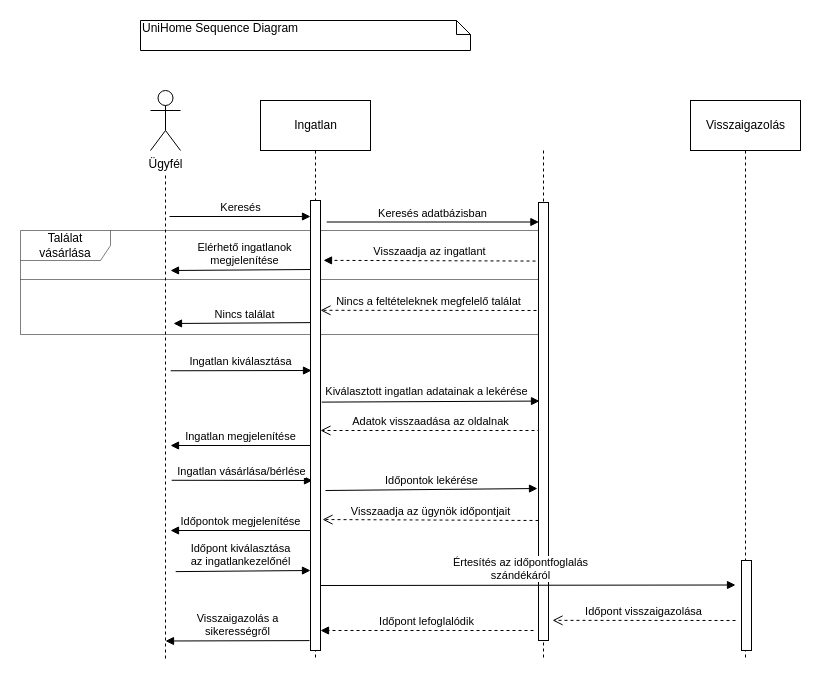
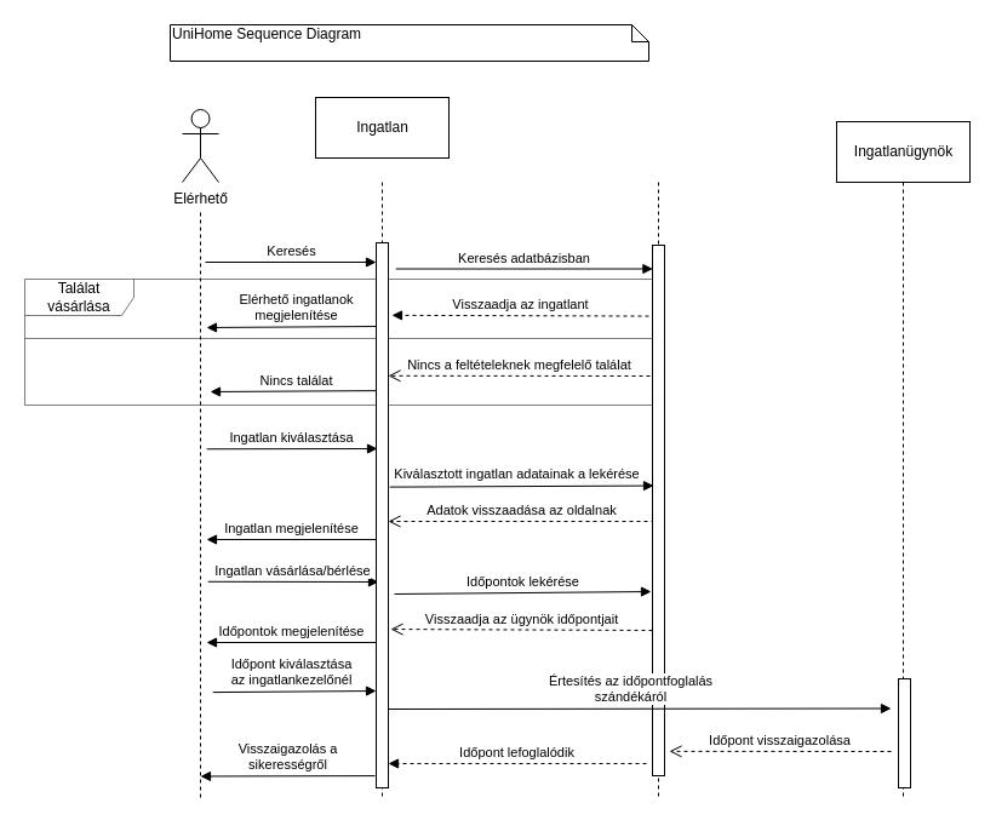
  <mxCell id="0" />
  <mxCell id="1" parent="0" />
  <mxCell id="2" value="" style="line;strokeWidth=1;fillColor=none;align=left;verticalAlign=middle;spacingTop=-1;spacingLeft=3;spacingRight=3;rotatable=0;labelPosition=right;points=[];portConstraint=eastwest;dashed=1;flipH=0;flipV=0;direction=south;" parent="1" vertex="1"><mxGeometry x="155" y="175" width="20" height="485" as="geometry" /></mxCell>
  <mxCell id="3" value="Találat vásárlása" style="shape=umlFrame;whiteSpace=wrap;html=1;shadow=0;comic=0;gradientColor=none;opacity=50;swimlaneFillColor=none;fillColor=#ffffff;width=90;height=30;" vertex="1" parent="1"><mxGeometry x="20" y="230" width="520" height="104" as="geometry" /></mxCell>
- <mxCell id="4" value="UniHome Sequence Diagram" style="shape=note;whiteSpace=wrap;html=1;size=14;verticalAlign=top;align=left;spacingTop=-6;" parent="1" vertex="1"><mxGeometry width="330" height="30" as="geometry" x="140" y="20" /></mxCell>
- <mxCell id="5" value="Ügyfél" style="shape=umlActor;verticalLabelPosition=bottom;labelBackgroundColor=#ffffff;verticalAlign=top;html=1;" parent="1" vertex="1"><mxGeometry x="150" y="90" width="30" height="60" as="geometry" /></mxCell>
- <mxCell id="6" value="Ingatlan" style="html=1;" parent="1" vertex="1"><mxGeometry x="260" y="100" width="110" height="50" as="geometry" /></mxCell>
- <mxCell id="7" value="Visszaigazolás" style="html=1;" parent="1" vertex="1"><mxGeometry x="690" y="100" width="110" height="50" as="geometry" /></mxCell>
+ <mxCell id="4" value="UniHome Sequence Diagram" style="shape=note;whiteSpace=wrap;html=1;size=14;verticalAlign=top;align=left;spacingTop=-6;" parent="1" vertex="1"><mxGeometry x="140" y="20" width="395" height="30" as="geometry" /></mxCell>
+ <mxCell id="5" value="Elérhető" style="shape=umlActor;verticalLabelPosition=bottom;labelBackgroundColor=#ffffff;verticalAlign=top;html=1;" parent="1" vertex="1"><mxGeometry x="150" y="90" width="30" height="60" as="geometry" /></mxCell>
+ <mxCell id="6" value="Ingatlan" style="html=1;" parent="1" vertex="1"><mxGeometry x="260" y="80" width="110" height="50" as="geometry" /></mxCell>
+ <mxCell id="7" value="Ingatlanügynök" style="html=1;" parent="1" vertex="1"><mxGeometry x="690" y="100" width="110" height="50" as="geometry" /></mxCell>
  <mxCell id="8" value="Keresés" style="html=1;verticalAlign=bottom;endArrow=block;" parent="1" edge="1"><mxGeometry width="80" relative="1" as="geometry"><mxPoint x="169" y="216" as="sourcePoint" /><mxPoint x="310" y="216" as="targetPoint" /></mxGeometry></mxCell>
  <mxCell id="9" value="" style="line;strokeWidth=1;fillColor=none;align=left;verticalAlign=middle;spacingTop=-1;spacingLeft=3;spacingRight=3;rotatable=0;labelPosition=right;points=[];portConstraint=eastwest;dashed=1;flipH=0;flipV=0;direction=south;" parent="1" vertex="1"><mxGeometry x="533" y="150" width="20" height="510" as="geometry" /></mxCell>
  <mxCell id="10" value="" style="line;strokeWidth=1;fillColor=none;align=left;verticalAlign=middle;spacingTop=-1;spacingLeft=3;spacingRight=3;rotatable=0;labelPosition=right;points=[];portConstraint=eastwest;dashed=1;flipH=0;flipV=0;direction=south;" parent="1" vertex="1"><mxGeometry x="305" y="150" width="20" height="510" as="geometry" /></mxCell>
  <mxCell id="11" value="" style="line;strokeWidth=1;fillColor=none;align=left;verticalAlign=middle;spacingTop=-1;spacingLeft=3;spacingRight=3;rotatable=0;labelPosition=right;points=[];portConstraint=eastwest;dashed=1;flipH=0;flipV=0;direction=south;" parent="1" vertex="1"><mxGeometry x="735" y="150" width="20" height="510" as="geometry" /></mxCell>
  <mxCell id="12" value="Elérhető ingatlanok &lt;br&gt;megjelenítése" style="html=1;verticalAlign=bottom;endArrow=block;exitX=0.3;exitY=0.376;exitDx=0;exitDy=0;exitPerimeter=0;" parent="1" edge="1"><mxGeometry width="80" relative="1" as="geometry"><mxPoint x="318" y="268.96" as="sourcePoint" /><mxPoint x="170" y="270" as="targetPoint" /></mxGeometry></mxCell>
  <mxCell id="13" value="Ingatlan kiválasztása" style="html=1;verticalAlign=bottom;endArrow=block;exitX=0.92;exitY=0.073;exitDx=0;exitDy=0;exitPerimeter=0;" parent="1" edge="1"><mxGeometry width="80" relative="1" as="geometry"><mxPoint x="170.2" y="370.28" as="sourcePoint" /><mxPoint x="311" y="370" as="targetPoint" /></mxGeometry></mxCell>
  <mxCell id="14" value="Ingatlan vásárlása/bérlése" style="html=1;verticalAlign=bottom;endArrow=block;exitX=0.92;exitY=0.073;exitDx=0;exitDy=0;exitPerimeter=0;" parent="1" edge="1"><mxGeometry x="-0.009" width="80" relative="1" as="geometry"><mxPoint x="171.2" y="479.78" as="sourcePoint" /><mxPoint x="312" y="480" as="targetPoint" /><mxPoint as="offset" /></mxGeometry></mxCell>
  <mxCell id="15" value="Keresés adatbázisban" style="html=1;verticalAlign=bottom;endArrow=block;entryX=0.04;entryY=0.15;entryDx=0;entryDy=0;entryPerimeter=0;exitX=1.12;exitY=0.15;exitDx=0;exitDy=0;exitPerimeter=0;" parent="1" edge="1"><mxGeometry width="80" relative="1" as="geometry"><mxPoint x="326.2" y="221.5" as="sourcePoint" /><mxPoint x="538.4" y="221.5" as="targetPoint" /></mxGeometry></mxCell>
  <mxCell id="16" value="Visszaadja az ingatlant" style="html=1;verticalAlign=bottom;endArrow=block;entryX=1.3;entryY=0.133;entryDx=0;entryDy=0;entryPerimeter=0;exitX=-0.3;exitY=0.336;exitDx=0;exitDy=0;exitPerimeter=0;dashed=1;" parent="1" target="31" edge="1"><mxGeometry width="80" relative="1" as="geometry"><mxPoint x="535" y="260.56" as="sourcePoint" /><mxPoint x="325.4" y="259.72" as="targetPoint" /></mxGeometry></mxCell>
  <mxCell id="17" value="Kiválasztott ingatlan adatainak a lekérése" style="html=1;verticalAlign=bottom;endArrow=block;entryX=0;entryY=0.717;entryDx=0;entryDy=0;entryPerimeter=0;exitX=1.12;exitY=0.092;exitDx=0;exitDy=0;exitPerimeter=0;" parent="1" edge="1"><mxGeometry x="-0.037" y="1" width="80" relative="1" as="geometry"><mxPoint x="321.2" y="401.62" as="sourcePoint" /><mxPoint x="539" y="400.57" as="targetPoint" /><mxPoint as="offset" /></mxGeometry></mxCell>
  <mxCell id="18" value="&lt;div&gt;Időpont kiválasztása &lt;br&gt;&lt;/div&gt;&lt;div&gt;az ingatlankezelőnél&lt;/div&gt;" style="html=1;verticalAlign=bottom;endArrow=block;exitX=1.12;exitY=0.092;exitDx=0;exitDy=0;exitPerimeter=0;" parent="1" edge="1"><mxGeometry x="-0.037" y="1" width="80" relative="1" as="geometry"><mxPoint x="175.2" y="571.12" as="sourcePoint" /><mxPoint x="310" y="570" as="targetPoint" /><mxPoint as="offset" /></mxGeometry></mxCell>
  <mxCell id="19" value="" style="line;strokeWidth=1;fillColor=none;align=left;verticalAlign=middle;spacingTop=-1;spacingLeft=3;spacingRight=3;rotatable=0;labelPosition=right;points=[];portConstraint=eastwest;shadow=0;comic=0;opacity=50;" vertex="1" parent="1"><mxGeometry x="20" y="275" width="520" height="8" as="geometry" /></mxCell>
  <mxCell id="20" value="Nincs a feltételeknek megfelelő találat" style="html=1;verticalAlign=bottom;endArrow=open;dashed=1;endSize=8;entryX=1;entryY=0.244;entryDx=0;entryDy=0;entryPerimeter=0;strokeWidth=1;" edge="1" parent="1" target="31"><mxGeometry relative="1" as="geometry"><mxPoint x="536" y="310" as="sourcePoint" /><mxPoint x="327" y="309.91" as="targetPoint" /></mxGeometry></mxCell>
  <mxCell id="21" value="Nincs találat" style="html=1;verticalAlign=bottom;endArrow=block;strokeWidth=1;exitX=0;exitY=0.629;exitDx=0;exitDy=0;exitPerimeter=0;entryX=1.3;entryY=0.341;entryDx=0;entryDy=0;entryPerimeter=0;" edge="1" parent="1"><mxGeometry width="80" relative="1" as="geometry"><mxPoint x="315" y="322.09" as="sourcePoint" /><mxPoint x="173" y="322.99" as="targetPoint" /><Array as="points" /></mxGeometry></mxCell>
  <mxCell id="22" value="" style="html=1;points=[];perimeter=orthogonalPerimeter;" parent="1" vertex="1"><mxGeometry x="741" y="560" width="10" height="90" as="geometry" /></mxCell>
  <mxCell id="23" value="Időpont visszaigazolása" style="html=1;verticalAlign=bottom;endArrow=open;dashed=1;endSize=8;strokeWidth=1;entryX=1.4;entryY=0.954;entryDx=0;entryDy=0;entryPerimeter=0;" edge="1" parent="1" target="32"><mxGeometry relative="1" as="geometry"><mxPoint x="735" y="620" as="sourcePoint" /><mxPoint x="544" y="620" as="targetPoint" /></mxGeometry></mxCell>
  <mxCell id="24" value="Adatok visszaadása az oldalnak" style="html=1;verticalAlign=bottom;endArrow=open;dashed=1;endSize=8;strokeWidth=1;" edge="1" parent="1"><mxGeometry relative="1" as="geometry"><mxPoint x="540" y="430" as="sourcePoint" /><mxPoint x="320" y="430" as="targetPoint" /></mxGeometry></mxCell>
  <mxCell id="25" value="Ingatlan megjelenítése" style="html=1;verticalAlign=bottom;endArrow=block;strokeWidth=1;" edge="1" parent="1"><mxGeometry width="80" relative="1" as="geometry"><mxPoint x="310" y="445" as="sourcePoint" /><mxPoint x="170" y="445" as="targetPoint" /></mxGeometry></mxCell>
  <mxCell id="26" value="Időpont lefoglalódik" style="html=1;verticalAlign=bottom;endArrow=block;strokeWidth=1;dashed=1;" edge="1" parent="1"><mxGeometry width="80" relative="1" as="geometry"><mxPoint x="533" y="630" as="sourcePoint" /><mxPoint x="320" y="630" as="targetPoint" /></mxGeometry></mxCell>
  <mxCell id="27" value="&lt;div&gt;Visszaigazolás a &lt;br&gt;&lt;/div&gt;&lt;div&gt;sikerességről&lt;/div&gt;" style="html=1;verticalAlign=bottom;endArrow=block;strokeWidth=1;exitX=-0.1;exitY=0.978;exitDx=0;exitDy=0;exitPerimeter=0;" edge="1" parent="1" source="31"><mxGeometry width="80" relative="1" as="geometry"><mxPoint x="300" y="640" as="sourcePoint" /><mxPoint x="165" y="640.5" as="targetPoint" /></mxGeometry></mxCell>
  <mxCell id="28" value="Időpontok lekérése" style="html=1;verticalAlign=bottom;endArrow=block;strokeWidth=1;entryX=-0.1;entryY=0.653;entryDx=0;entryDy=0;entryPerimeter=0;" edge="1" parent="1" target="32"><mxGeometry width="80" relative="1" as="geometry"><mxPoint x="325" y="490" as="sourcePoint" /><mxPoint x="530" y="489" as="targetPoint" /></mxGeometry></mxCell>
  <mxCell id="29" value="Visszaadja az ügynök időpontjait" style="html=1;verticalAlign=bottom;endArrow=open;dashed=1;endSize=8;strokeWidth=1;exitX=0;exitY=0.726;exitDx=0;exitDy=0;exitPerimeter=0;entryX=1.2;entryY=0.709;entryDx=0;entryDy=0;entryPerimeter=0;" edge="1" parent="1" source="32" target="31"><mxGeometry relative="1" as="geometry"><mxPoint x="528" y="520" as="sourcePoint" /><mxPoint x="330" y="520" as="targetPoint" /></mxGeometry></mxCell>
  <mxCell id="30" value="Időpontok megjelenítése" style="html=1;verticalAlign=bottom;endArrow=block;strokeWidth=1;" edge="1" parent="1"><mxGeometry width="80" relative="1" as="geometry"><mxPoint x="310" y="530" as="sourcePoint" /><mxPoint x="170" y="530" as="targetPoint" /></mxGeometry></mxCell>
  <mxCell id="31" value="" style="html=1;points=[];perimeter=orthogonalPerimeter;shadow=0;comic=0;fillColor=#ffffff;gradientColor=none;" vertex="1" parent="1"><mxGeometry x="310" y="200" width="10" height="450" as="geometry" /></mxCell>
  <mxCell id="32" value="" style="html=1;points=[];perimeter=orthogonalPerimeter;shadow=0;comic=0;fillColor=#ffffff;gradientColor=none;" vertex="1" parent="1"><mxGeometry x="538" y="202" width="10" height="438" as="geometry" /></mxCell>
  <mxCell id="33" value="&lt;div&gt;Értesítés az időpontfoglalás&lt;/div&gt;&lt;div&gt; szándékáról&lt;/div&gt;" style="html=1;verticalAlign=bottom;endArrow=block;" parent="1" edge="1"><mxGeometry x="-0.037" y="1" width="80" relative="1" as="geometry"><mxPoint x="320" y="585" as="sourcePoint" /><mxPoint x="735" y="584.5" as="targetPoint" /><mxPoint as="offset" /></mxGeometry></mxCell>
